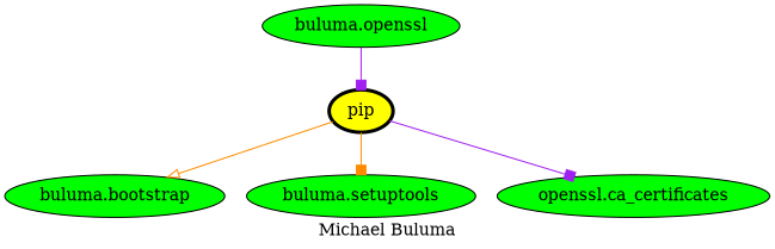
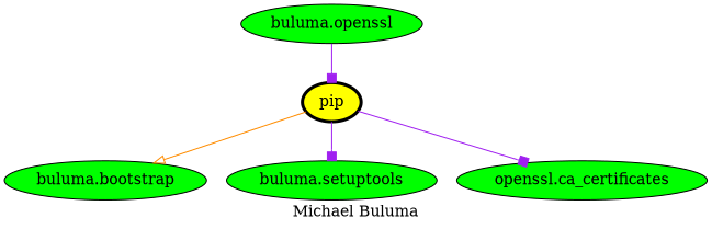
  digraph {
    label="Michael Buluma"
    node [fillcolor=green style=filled]
    edge [arrowhead=box color=darkorange]
    pip [fillcolor=yellow penwidth=3]
    "buluma.bootstrap"
    "buluma.setuptools"
    n4 [label="openssl.ca_certificates"]
    "buluma.openssl"
    pip -> "buluma.bootstrap" [arrowhead=onormal]
-   pip -> "buluma.setuptools"
+   pip -> "buluma.setuptools" [color=purple]
    pip -> n4 [color=purple]
    "buluma.openssl" -> pip [color=purple]
  }
